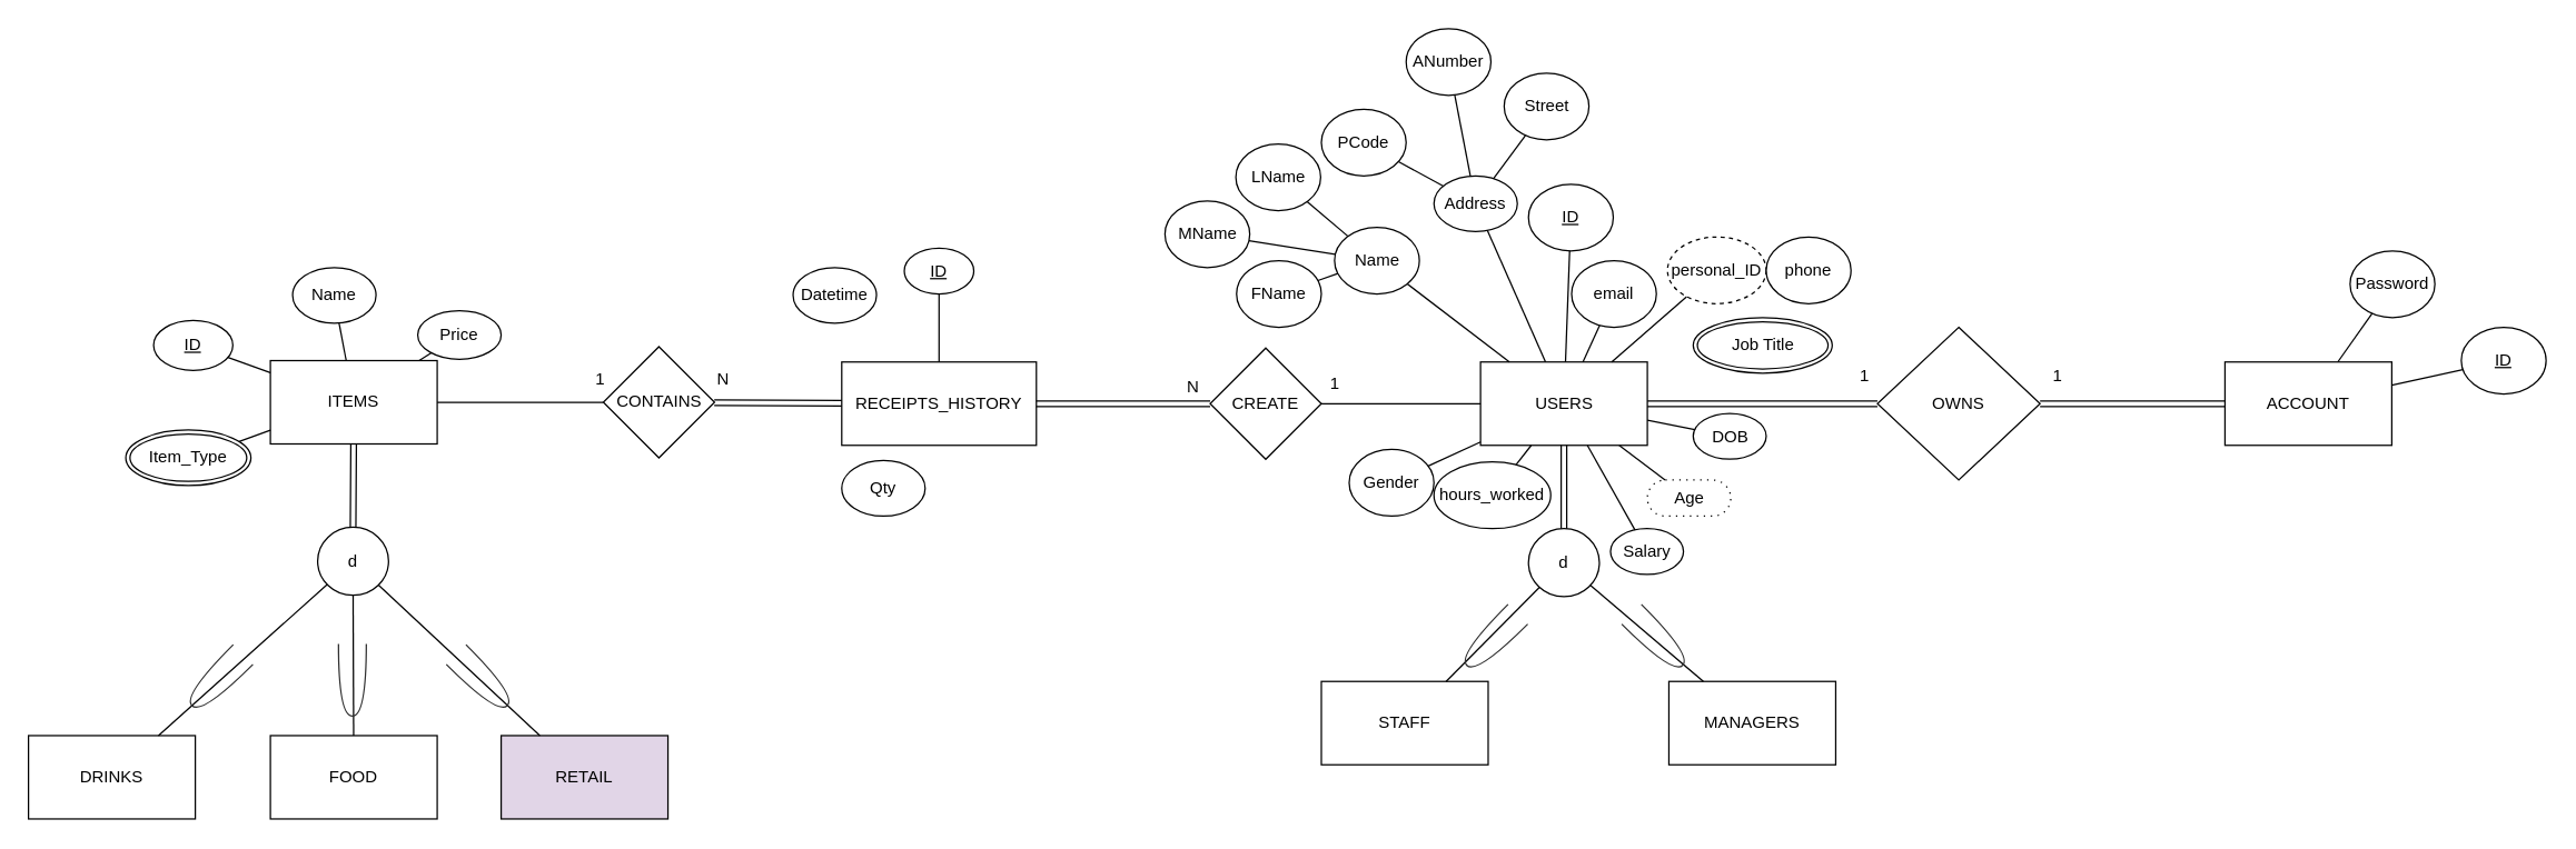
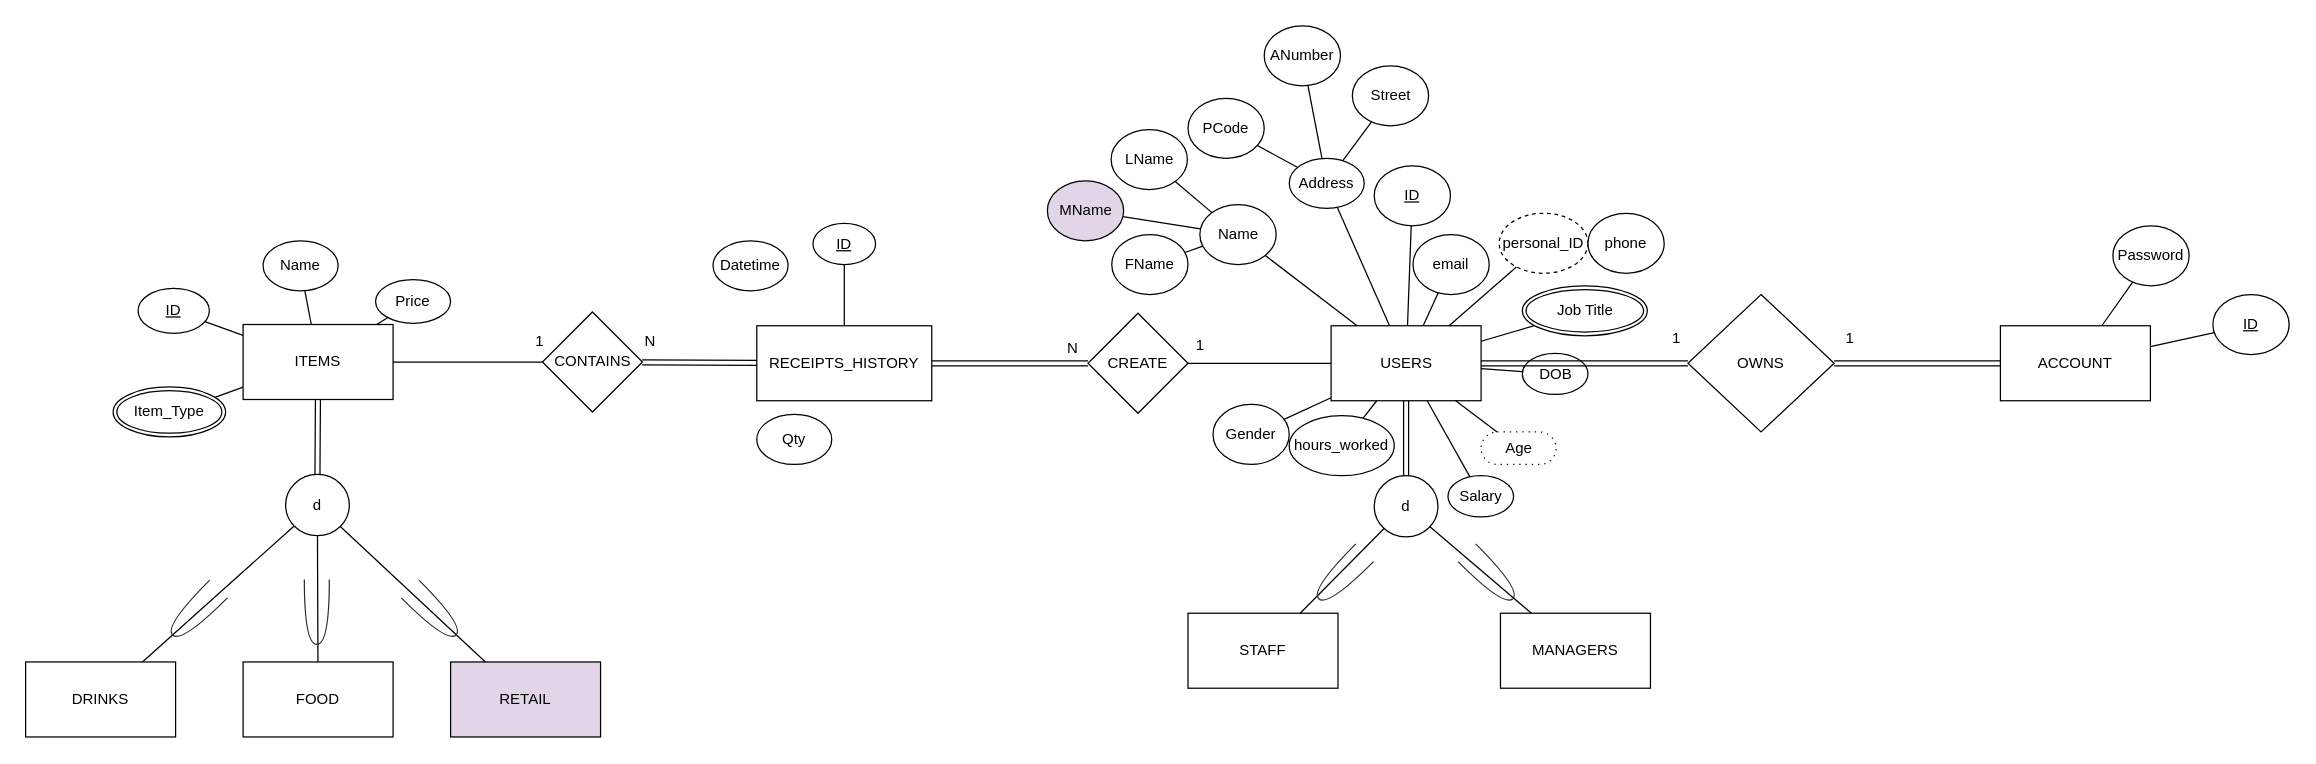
  <mxCell id="0" />
  <mxCell id="1" parent="0" />
  <mxCell id="2" value="USERS" style="rounded=0;whiteSpace=wrap;html=1;" vertex="1" parent="1"><mxGeometry x="1064.5" y="260" width="120" height="60" as="geometry" /></mxCell>
  <mxCell id="3" value="STAFF" style="rounded=0;whiteSpace=wrap;html=1;" vertex="1" parent="1"><mxGeometry x="950" y="490" width="120" height="60" as="geometry" /></mxCell>
  <mxCell id="4" value="MANAGERS" style="rounded=0;whiteSpace=wrap;html=1;" vertex="1" parent="1"><mxGeometry x="1200" y="490" width="120" height="60" as="geometry" /></mxCell>
  <mxCell id="5" value="d" style="ellipse;whiteSpace=wrap;html=1;" vertex="1" parent="1"><mxGeometry x="1099" y="380" width="51" height="49" as="geometry" /></mxCell>
  <mxCell id="6" value="" style="shape=link;html=1;" edge="1" parent="1" source="5" target="2"><mxGeometry width="50" height="50" relative="1" as="geometry"><mxPoint x="663.186" y="-224.998" as="sourcePoint" /><mxPoint x="662.415" y="-279" as="targetPoint" /></mxGeometry></mxCell>
  <mxCell id="7" value="" style="endArrow=none;html=1;" edge="1" parent="1" source="3" target="5"><mxGeometry width="50" height="50" relative="1" as="geometry"><mxPoint x="990" y="460" as="sourcePoint" /><mxPoint x="1040" y="410" as="targetPoint" /></mxGeometry></mxCell>
  <mxCell id="8" value="" style="endArrow=none;html=1;" edge="1" parent="1" source="4" target="5"><mxGeometry width="50" height="50" relative="1" as="geometry"><mxPoint x="1056.936" y="490" as="sourcePoint" /><mxPoint x="1130.481" y="430.265" as="targetPoint" /></mxGeometry></mxCell>
  <mxCell id="9" value="" style="shape=requiredInterface;html=1;verticalLabelPosition=bottom;shadow=0;strokeColor=#2E2E2E;fillColor=none;rotation=-225;" vertex="1" parent="1"><mxGeometry x="1047" y="450" width="52" height="20" as="geometry" /></mxCell>
  <mxCell id="10" value="FName" style="ellipse;whiteSpace=wrap;html=1;" vertex="1" parent="1"><mxGeometry x="889" y="187" width="61" height="48" as="geometry" /></mxCell>
  <mxCell id="11" value="" style="endArrow=none;html=1;" edge="1" parent="1" source="32" target="10"><mxGeometry width="50" height="50" relative="1" as="geometry"><mxPoint x="1028.5" y="187" as="sourcePoint" /><mxPoint x="1078.5" y="137" as="targetPoint" /></mxGeometry></mxCell>
  <mxCell id="12" value="" style="shape=requiredInterface;html=1;verticalLabelPosition=bottom;shadow=0;strokeColor=#2E2E2E;fillColor=none;rotation=45;" vertex="1" parent="1"><mxGeometry x="1165.5" y="450" width="52" height="20" as="geometry" /></mxCell>
- <mxCell id="13" value="MName" style="ellipse;whiteSpace=wrap;html=1;" vertex="1" parent="1"><mxGeometry x="837.5" y="144" width="61" height="48" as="geometry" /></mxCell>
+ <mxCell id="13" value="MName" style="ellipse;whiteSpace=wrap;html=1;fillColor=#e1d5e7;" vertex="1" parent="1"><mxGeometry x="837.5" y="144" width="61" height="48" as="geometry" /></mxCell>
  <mxCell id="14" value="LName" style="ellipse;whiteSpace=wrap;html=1;" vertex="1" parent="1"><mxGeometry x="888.5" y="103" width="61" height="48" as="geometry" /></mxCell>
  <mxCell id="15" value="" style="endArrow=none;html=1;" edge="1" parent="1" source="32" target="13"><mxGeometry width="50" height="50" relative="1" as="geometry"><mxPoint x="1123" y="197" as="sourcePoint" /><mxPoint x="1069.5" y="197" as="targetPoint" /></mxGeometry></mxCell>
  <mxCell id="16" value="" style="endArrow=none;html=1;" edge="1" parent="1" source="32" target="14"><mxGeometry width="50" height="50" relative="1" as="geometry"><mxPoint x="1123" y="169.5" as="sourcePoint" /><mxPoint x="1065.355" y="143.079" as="targetPoint" /></mxGeometry></mxCell>
  <mxCell id="17" value="ID" style="ellipse;whiteSpace=wrap;html=1;fontStyle=4" vertex="1" parent="1"><mxGeometry x="1099" y="132" width="61" height="48" as="geometry" /></mxCell>
  <mxCell id="18" value="Password" style="ellipse;whiteSpace=wrap;html=1;" vertex="1" parent="1"><mxGeometry x="1690" y="180" width="61" height="48" as="geometry" /></mxCell>
  <mxCell id="19" value="" style="endArrow=none;html=1;" edge="1" parent="1" source="2" target="17"><mxGeometry width="50" height="50" relative="1" as="geometry"><mxPoint x="1108.686" y="270" as="sourcePoint" /><mxPoint x="1077.6" y="233.873" as="targetPoint" /></mxGeometry></mxCell>
  <mxCell id="20" value="" style="endArrow=none;html=1;" edge="1" parent="1" source="44" target="18"><mxGeometry width="50" height="50" relative="1" as="geometry"><mxPoint x="1142.889" y="270" as="sourcePoint" /><mxPoint x="1157.581" y="217.462" as="targetPoint" /></mxGeometry></mxCell>
  <mxCell id="21" value="personal_ID" style="ellipse;whiteSpace=wrap;html=1;dashed=1;" vertex="1" parent="1"><mxGeometry x="1199" y="170" width="71" height="48" as="geometry" /></mxCell>
  <mxCell id="22" value="" style="endArrow=none;html=1;" edge="1" parent="1" source="2" target="21"><mxGeometry width="50" height="50" relative="1" as="geometry"><mxPoint x="1187.227" y="270" as="sourcePoint" /><mxPoint x="1225.784" y="248.062" as="targetPoint" /></mxGeometry></mxCell>
- <mxCell id="23" value="DOB" style="ellipse;whiteSpace=wrap;html=1;" vertex="1" parent="1"><mxGeometry x="1217.5" y="297" width="52.5" height="33" as="geometry" /></mxCell>
+ <mxCell id="23" value="DOB" style="ellipse;whiteSpace=wrap;html=1;" vertex="1" parent="1"><mxGeometry x="1217.5" y="282" width="52.5" height="33" as="geometry" /></mxCell>
  <mxCell id="24" value="" style="endArrow=none;html=1;" edge="1" parent="1" source="2" target="23"><mxGeometry width="50" height="50" relative="1" as="geometry"><mxPoint x="1194.5" y="300" as="sourcePoint" /><mxPoint x="1280" y="300" as="targetPoint" /></mxGeometry></mxCell>
  <mxCell id="25" value="Age" style="shape=ext;rounded=1;html=1;whiteSpace=wrap;dashed=1;dashPattern=1 4;arcSize=50;" vertex="1" parent="1"><mxGeometry x="1184.5" y="345" width="60" height="26" as="geometry" /></mxCell>
  <mxCell id="26" value="" style="endArrow=none;html=1;" edge="1" parent="1" source="2" target="25"><mxGeometry width="50" height="50" relative="1" as="geometry"><mxPoint x="1194.5" y="321.553" as="sourcePoint" /><mxPoint x="1312.754" y="364.033" as="targetPoint" /></mxGeometry></mxCell>
  <mxCell id="27" value="email" style="ellipse;whiteSpace=wrap;html=1;" vertex="1" parent="1"><mxGeometry x="1130" y="187" width="61" height="48" as="geometry" /></mxCell>
  <mxCell id="28" value="phone" style="ellipse;whiteSpace=wrap;html=1;" vertex="1" parent="1"><mxGeometry x="1270" y="170" width="61" height="48" as="geometry" /></mxCell>
  <mxCell id="29" value="" style="endArrow=none;html=1;" edge="1" parent="1" source="2" target="27"><mxGeometry width="50" height="50" relative="1" as="geometry"><mxPoint x="1194.5" y="321.553" as="sourcePoint" /><mxPoint x="1312.754" y="364.033" as="targetPoint" /></mxGeometry></mxCell>
  <mxCell id="30" value="hours_worked" style="ellipse;whiteSpace=wrap;html=1;" vertex="1" parent="1"><mxGeometry x="1031" y="332" width="84" height="48" as="geometry" /></mxCell>
  <mxCell id="31" value="" style="endArrow=none;html=1;" edge="1" parent="1" source="2" target="30"><mxGeometry width="50" height="50" relative="1" as="geometry"><mxPoint x="1163.014" y="330" as="sourcePoint" /><mxPoint x="1227.644" y="398" as="targetPoint" /></mxGeometry></mxCell>
  <mxCell id="32" value="Name" style="ellipse;whiteSpace=wrap;html=1;" vertex="1" parent="1"><mxGeometry x="959.5" y="163" width="61" height="48" as="geometry" /></mxCell>
  <mxCell id="33" value="" style="endArrow=none;html=1;" edge="1" parent="1" source="2" target="32"><mxGeometry width="50" height="50" relative="1" as="geometry"><mxPoint x="990.077" y="235.7" as="sourcePoint" /><mxPoint x="840.92" y="244.262" as="targetPoint" /></mxGeometry></mxCell>
  <mxCell id="34" value="Address" style="ellipse;whiteSpace=wrap;html=1;" vertex="1" parent="1"><mxGeometry x="1031" y="126" width="60" height="40" as="geometry" /></mxCell>
  <mxCell id="35" value="PCode" style="ellipse;whiteSpace=wrap;html=1;" vertex="1" parent="1"><mxGeometry x="950" y="78" width="61" height="48" as="geometry" /></mxCell>
  <mxCell id="36" value="ANumber" style="ellipse;whiteSpace=wrap;html=1;" vertex="1" parent="1"><mxGeometry x="1011" y="20" width="61" height="48" as="geometry" /></mxCell>
  <mxCell id="37" value="Street" style="ellipse;whiteSpace=wrap;html=1;" vertex="1" parent="1"><mxGeometry x="1081.5" y="52" width="61" height="48" as="geometry" /></mxCell>
  <mxCell id="38" value="" style="endArrow=none;html=1;" edge="1" parent="1" source="2" target="34"><mxGeometry width="50" height="50" relative="1" as="geometry"><mxPoint x="1082.682" y="270" as="sourcePoint" /><mxPoint x="1045.067" y="248.223" as="targetPoint" /></mxGeometry></mxCell>
  <mxCell id="39" value="" style="endArrow=none;html=1;" edge="1" parent="1" source="34" target="35"><mxGeometry width="50" height="50" relative="1" as="geometry"><mxPoint x="1182.672" y="190" as="sourcePoint" /><mxPoint x="1148.144" y="109.249" as="targetPoint" /></mxGeometry></mxCell>
  <mxCell id="40" value="" style="endArrow=none;html=1;" edge="1" parent="1" source="34" target="36"><mxGeometry width="50" height="50" relative="1" as="geometry"><mxPoint x="1133.392" y="70.491" as="sourcePoint" /><mxPoint x="1118.322" y="27.197" as="targetPoint" /></mxGeometry></mxCell>
  <mxCell id="41" value="" style="endArrow=none;html=1;" edge="1" parent="1" source="34" target="37"><mxGeometry width="50" height="50" relative="1" as="geometry"><mxPoint x="1130" y="70" as="sourcePoint" /><mxPoint x="1199.91" y="-23.8" as="targetPoint" /></mxGeometry></mxCell>
  <mxCell id="42" value="Gender" style="ellipse;whiteSpace=wrap;html=1;" vertex="1" parent="1"><mxGeometry x="970" y="323" width="61" height="48" as="geometry" /></mxCell>
  <mxCell id="43" value="" style="endArrow=none;html=1;" edge="1" parent="1" source="2" target="42"><mxGeometry width="50" height="50" relative="1" as="geometry"><mxPoint x="1082.682" y="270" as="sourcePoint" /><mxPoint x="1045.067" y="248.223" as="targetPoint" /></mxGeometry></mxCell>
  <mxCell id="44" value="ACCOUNT" style="rounded=0;whiteSpace=wrap;html=1;" vertex="1" parent="1"><mxGeometry x="1600" y="260" width="120" height="60" as="geometry" /></mxCell>
  <mxCell id="45" value="OWNS" style="rhombus;whiteSpace=wrap;html=1;" vertex="1" parent="1"><mxGeometry x="1350" y="235" width="117" height="110" as="geometry" /></mxCell>
  <mxCell id="46" value="" style="shape=link;html=1;" edge="1" parent="1" source="2" target="45"><mxGeometry width="50" height="50" relative="1" as="geometry"><mxPoint x="952" y="-259" as="sourcePoint" /><mxPoint x="1040" y="-259" as="targetPoint" /></mxGeometry></mxCell>
  <mxCell id="47" value="" style="shape=link;html=1;" edge="1" parent="1" source="44" target="45"><mxGeometry width="50" height="50" relative="1" as="geometry"><mxPoint x="1194.5" y="299.013" as="sourcePoint" /><mxPoint x="1381.006" y="295.946" as="targetPoint" /></mxGeometry></mxCell>
  <mxCell id="48" value="1" style="text;html=1;strokeColor=none;fillColor=none;align=center;verticalAlign=middle;whiteSpace=wrap;rounded=0;" vertex="1" parent="1"><mxGeometry x="1321" y="260" width="40" height="20" as="geometry" /></mxCell>
  <mxCell id="49" value="1" style="text;html=1;strokeColor=none;fillColor=none;align=center;verticalAlign=middle;whiteSpace=wrap;rounded=0;" vertex="1" parent="1"><mxGeometry x="1460" y="260" width="40" height="20" as="geometry" /></mxCell>
  <mxCell id="50" value="" style="endArrow=none;html=1;" edge="1" parent="1" source="44" target="53"><mxGeometry width="50" height="50" relative="1" as="geometry"><mxPoint x="1712.62" y="270" as="sourcePoint" /><mxPoint x="1753.173" y="260.896" as="targetPoint" /></mxGeometry></mxCell>
+ <mxCell id="51" value="" style="endArrow=none;html=1;" edge="1" parent="1" source="2" target="52"><mxGeometry width="50" height="50" relative="1" as="geometry"><mxPoint x="1170.75" y="270" as="sourcePoint" /><mxPoint x="1220.307" y="260.809" as="targetPoint" /></mxGeometry></mxCell>
  <mxCell id="52" value="Job Title" style="ellipse;shape=doubleEllipse;margin=3;whiteSpace=wrap;html=1;align=center;fillColor=#FFFFFF;" vertex="1" parent="1"><mxGeometry x="1217.5" y="228" width="100" height="40" as="geometry" /></mxCell>
  <mxCell id="53" value="ID" style="ellipse;whiteSpace=wrap;html=1;fontStyle=4" vertex="1" parent="1"><mxGeometry x="1770" y="235" width="61" height="48" as="geometry" /></mxCell>
  <mxCell id="54" value="Salary" style="ellipse;whiteSpace=wrap;html=1;" vertex="1" parent="1"><mxGeometry x="1158" y="380" width="52.5" height="33" as="geometry" /></mxCell>
  <mxCell id="55" value="" style="endArrow=none;html=1;" edge="1" parent="1" source="2" target="54"><mxGeometry width="50" height="50" relative="1" as="geometry"><mxPoint x="1165.824" y="330" as="sourcePoint" /><mxPoint x="1191.926" y="355" as="targetPoint" /></mxGeometry></mxCell>
  <mxCell id="56" value="ITEMS" style="rounded=0;whiteSpace=wrap;html=1;" vertex="1" parent="1"><mxGeometry x="194" y="259" width="120" height="60" as="geometry" /></mxCell>
  <mxCell id="57" value="DRINKS" style="rounded=0;whiteSpace=wrap;html=1;" vertex="1" parent="1"><mxGeometry x="20" y="529" width="120" height="60" as="geometry" /></mxCell>
  <mxCell id="58" value="FOOD" style="rounded=0;whiteSpace=wrap;html=1;" vertex="1" parent="1"><mxGeometry x="194" y="529" width="120" height="60" as="geometry" /></mxCell>
  <mxCell id="59" value="RETAIL" style="rounded=0;whiteSpace=wrap;html=1;fillColor=#e1d5e7;" vertex="1" parent="1"><mxGeometry x="360" y="529" width="120" height="60" as="geometry" /></mxCell>
  <mxCell id="60" value="d" style="ellipse;whiteSpace=wrap;html=1;" vertex="1" parent="1"><mxGeometry x="228" y="379" width="51" height="49" as="geometry" /></mxCell>
  <mxCell id="61" value="" style="shape=link;html=1;" edge="1" parent="1" source="60" target="56"><mxGeometry width="50" height="50" relative="1" as="geometry"><mxPoint x="300" y="29" as="sourcePoint" /><mxPoint x="180" y="-121" as="targetPoint" /></mxGeometry></mxCell>
  <mxCell id="62" value="" style="endArrow=none;html=1;" edge="1" parent="1" source="57" target="60"><mxGeometry width="50" height="50" relative="1" as="geometry"><mxPoint x="108.855" y="89" as="sourcePoint" /><mxPoint x="38.054" y="20.802" as="targetPoint" /></mxGeometry></mxCell>
  <mxCell id="63" value="" style="endArrow=none;html=1;" edge="1" parent="1" source="58" target="60"><mxGeometry width="50" height="50" relative="1" as="geometry"><mxPoint x="150" y="456.332" as="sourcePoint" /><mxPoint x="239.751" y="422.423" as="targetPoint" /></mxGeometry></mxCell>
  <mxCell id="64" value="" style="endArrow=none;html=1;" edge="1" parent="1" source="59" target="60"><mxGeometry width="50" height="50" relative="1" as="geometry"><mxPoint x="260.769" y="524" as="sourcePoint" /><mxPoint x="262.975" y="437.995" as="targetPoint" /></mxGeometry></mxCell>
  <mxCell id="65" value="" style="shape=requiredInterface;html=1;verticalLabelPosition=bottom;shadow=0;strokeColor=#2E2E2E;fillColor=none;rotation=-225;" vertex="1" parent="1"><mxGeometry x="130" y="479" width="52" height="20" as="geometry" /></mxCell>
  <mxCell id="66" value="" style="shape=requiredInterface;html=1;verticalLabelPosition=bottom;shadow=0;strokeColor=#2E2E2E;fillColor=none;rotation=90;" vertex="1" parent="1"><mxGeometry x="227" y="479" width="52" height="20" as="geometry" /></mxCell>
  <mxCell id="67" value="" style="shape=requiredInterface;html=1;verticalLabelPosition=bottom;shadow=0;strokeColor=#2E2E2E;fillColor=none;rotation=45;" vertex="1" parent="1"><mxGeometry x="320" y="479" width="52" height="20" as="geometry" /></mxCell>
  <mxCell id="68" value="RECEIPTS_HISTORY" style="rounded=0;whiteSpace=wrap;html=1;" vertex="1" parent="1"><mxGeometry x="605" y="260" width="140" height="60" as="geometry" /></mxCell>
  <mxCell id="69" value="CONTAINS" style="rhombus;whiteSpace=wrap;html=1;" vertex="1" parent="1"><mxGeometry x="433.5" y="249" width="80" height="80" as="geometry" /></mxCell>
  <mxCell id="70" value="" style="shape=link;html=1;" edge="1" parent="1" source="69" target="68"><mxGeometry width="50" height="50" relative="1" as="geometry"><mxPoint x="1147.5" y="-69.15" as="sourcePoint" /><mxPoint x="360.024" y="-181.024" as="targetPoint" /></mxGeometry></mxCell>
  <mxCell id="71" value="N" style="text;html=1;strokeColor=none;fillColor=none;align=center;verticalAlign=middle;whiteSpace=wrap;rounded=0;" vertex="1" parent="1"><mxGeometry x="500" y="263" width="40" height="20" as="geometry" /></mxCell>
  <mxCell id="72" value="1" style="text;html=1;strokeColor=none;fillColor=none;align=center;verticalAlign=middle;whiteSpace=wrap;rounded=0;" vertex="1" parent="1"><mxGeometry x="410" y="263" width="42.5" height="20" as="geometry" /></mxCell>
  <mxCell id="73" value="&lt;u&gt;ID&lt;/u&gt;" style="ellipse;whiteSpace=wrap;html=1;" vertex="1" parent="1"><mxGeometry x="650" y="178" width="50" height="33" as="geometry" /></mxCell>
  <mxCell id="74" value="" style="endArrow=none;html=1;" edge="1" parent="1" source="73" target="68"><mxGeometry width="50" height="50" relative="1" as="geometry"><mxPoint x="1143.471" y="402" as="sourcePoint" /><mxPoint x="1264.851" y="293.209" as="targetPoint" /></mxGeometry></mxCell>
  <mxCell id="75" value="&lt;u&gt;ID&lt;/u&gt;" style="ellipse;whiteSpace=wrap;html=1;" vertex="1" parent="1"><mxGeometry x="110" y="230" width="57" height="36" as="geometry" /></mxCell>
  <mxCell id="76" value="" style="endArrow=none;html=1;" edge="1" parent="1" source="75" target="56"><mxGeometry width="50" height="50" relative="1" as="geometry"><mxPoint x="-234.087" y="196.619" as="sourcePoint" /><mxPoint x="-217.024" y="269" as="targetPoint" /></mxGeometry></mxCell>
  <mxCell id="77" value="" style="endArrow=none;html=1;" edge="1" parent="1" source="69" target="56"><mxGeometry width="50" height="50" relative="1" as="geometry"><mxPoint x="213.471" y="532" as="sourcePoint" /><mxPoint x="334.851" y="423.209" as="targetPoint" /></mxGeometry></mxCell>
  <mxCell id="78" value="Name" style="ellipse;whiteSpace=wrap;html=1;" vertex="1" parent="1"><mxGeometry x="210" y="192" width="60" height="40" as="geometry" /></mxCell>
  <mxCell id="79" value="" style="endArrow=none;html=1;" edge="1" parent="1" source="78" target="56"><mxGeometry width="50" height="50" relative="1" as="geometry"><mxPoint x="285.868" y="244.019" as="sourcePoint" /><mxPoint x="275.731" y="269" as="targetPoint" /></mxGeometry></mxCell>
  <mxCell id="80" value="Price" style="ellipse;whiteSpace=wrap;html=1;" vertex="1" parent="1"><mxGeometry x="300" y="223" width="60" height="35" as="geometry" /></mxCell>
  <mxCell id="81" value="Item_Type" style="ellipse;shape=doubleEllipse;margin=3;whiteSpace=wrap;html=1;align=center;fillColor=#FFFFFF;" vertex="1" parent="1"><mxGeometry x="90" y="309" width="90" height="40" as="geometry" /></mxCell>
  <mxCell id="82" value="" style="endArrow=none;html=1;" edge="1" parent="1" source="80" target="56"><mxGeometry width="50" height="50" relative="1" as="geometry"><mxPoint x="313.551" y="253.755" as="sourcePoint" /><mxPoint x="296.769" y="269" as="targetPoint" /></mxGeometry></mxCell>
  <mxCell id="83" value="" style="endArrow=none;html=1;" edge="1" parent="1" source="81" target="56"><mxGeometry width="50" height="50" relative="1" as="geometry"><mxPoint x="360.027" y="294.985" as="sourcePoint" /><mxPoint x="324" y="296.71" as="targetPoint" /></mxGeometry></mxCell>
  <mxCell id="84" value="Datetime" style="ellipse;whiteSpace=wrap;html=1;" vertex="1" parent="1"><mxGeometry x="570" y="192" width="60" height="40" as="geometry" /></mxCell>
  <mxCell id="85" value="CREATE" style="rhombus;whiteSpace=wrap;html=1;" vertex="1" parent="1"><mxGeometry x="870" y="250" width="80" height="80" as="geometry" /></mxCell>
  <mxCell id="86" value="" style="shape=link;html=1;" edge="1" parent="1" source="85" target="68"><mxGeometry width="50" height="50" relative="1" as="geometry"><mxPoint x="523.307" y="306.807" as="sourcePoint" /><mxPoint x="620" y="306.339" as="targetPoint" /></mxGeometry></mxCell>
  <mxCell id="87" value="" style="endArrow=none;html=1;" edge="1" parent="1" source="85" target="2"><mxGeometry width="50" height="50" relative="1" as="geometry"><mxPoint x="443.5" y="307" as="sourcePoint" /><mxPoint x="244" y="307" as="targetPoint" /></mxGeometry></mxCell>
  <mxCell id="88" value="1" style="text;html=1;strokeColor=none;fillColor=none;align=center;verticalAlign=middle;whiteSpace=wrap;rounded=0;" vertex="1" parent="1"><mxGeometry x="940" y="266" width="40" height="20" as="geometry" /></mxCell>
  <mxCell id="89" value="N" style="text;html=1;strokeColor=none;fillColor=none;align=center;verticalAlign=middle;whiteSpace=wrap;rounded=0;" vertex="1" parent="1"><mxGeometry x="837.5" y="268" width="40" height="20" as="geometry" /></mxCell>
  <mxCell id="90" value="Qty" style="ellipse;whiteSpace=wrap;html=1;" vertex="1" parent="1"><mxGeometry x="605" y="331" width="60" height="40" as="geometry" /></mxCell>
